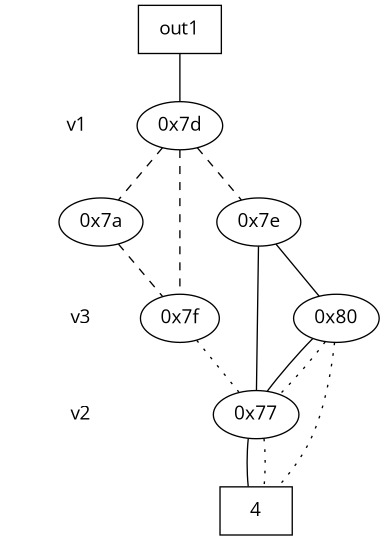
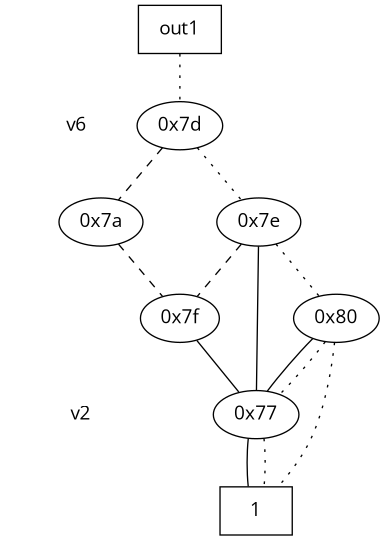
  digraph {
    fontname="Open Sans"
    node [fontname="Open Sans"]
    edge [dir=none fontname="Open Sans"]
    "CONST NODES" [shape=plaintext style=invis]
-   " v1 " [shape=plaintext]
-   " v3 " [shape=plaintext]
+   " v1 " [shape=plaintext label=v6]
    " v2 " [shape=plaintext]
    "  out1  " [shape=box]
    "0x7d"
    "0x7e"
    "0x7a"
    "0x7f"
    "0x80"
    "0x77"
-   n12 [label=4 shape=box]
+   n12 [label=1 shape=box]
    subgraph sub_1 {
      "CONST NODES"
      " v1 "
-     " v3 "
      " v2 "
    }
    subgraph sub_2 {
      rank=same
      "  out1  "
    }
    subgraph sub_3 {
      rank=same
      " v1 "
      "0x7d"
    }
    subgraph sub_4 {
      rank=same
      "0x7e"
      "0x7a"
    }
    subgraph sub_5 {
      rank=same
-     " v3 "
      "0x7f"
      "0x80"
    }
    subgraph sub_6 {
      rank=same
      " v2 "
      "0x77"
    }
    subgraph sub_7 {
      rank=same
      "CONST NODES"
      subgraph sub_8 {
        rank=same
        n12
      }
    }
-   " v3 " -> " v2 " [style=invis]
    " v2 " -> "CONST NODES" [style=invis]
-   "  out1  " -> "0x7d" [style=solid]
-   "0x7d" -> "0x7e" [style=dashed]
+   "  out1  " -> "0x7d" [style=dotted]
+   "0x7d" -> "0x7e" [style=dotted]
    "0x7d" -> "0x7a" [style=dashed]
-   "0x7d" -> "0x7f" [style=dashed]
-   "0x7e" -> "0x80"
+   "0x7e" -> "0x7f" [style=dashed]
+   "0x7e" -> "0x80" [style=dotted]
    "0x7e" -> "0x77"
    "0x7a" -> "0x7f" [style=dashed]
-   "0x7f" -> "0x77" [style=dotted]
+   "0x7f" -> "0x77"
    "0x80" -> "0x77"
    "0x80" -> "0x77" [style=dotted]
    "0x80" -> n12 [style=dotted]
    "0x77" -> n12
    "0x77" -> n12 [style=dotted]
  }
